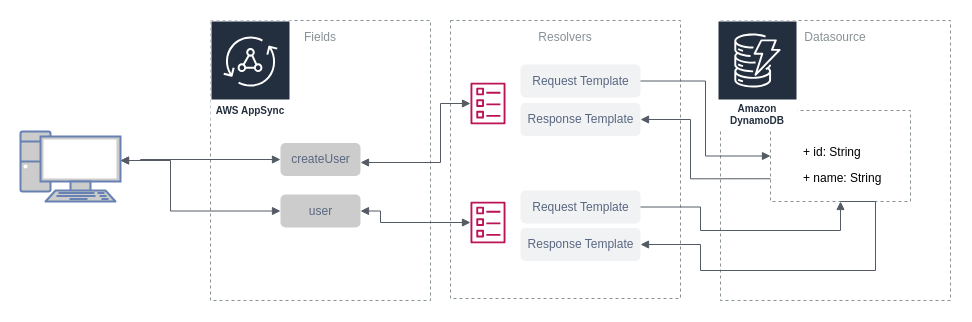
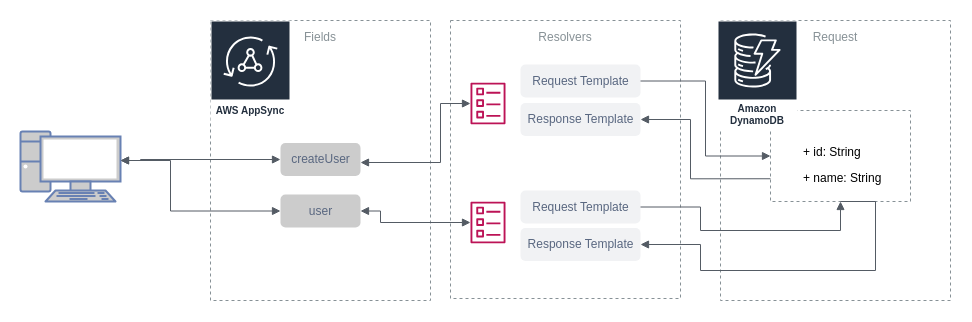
  <mxCell id="0" />
  <mxCell id="1" parent="0" />
  <mxCell id="2" value="Resolvers" style="outlineConnect=0;gradientColor=none;html=1;whiteSpace=wrap;fontSize=12;fontStyle=0;strokeColor=#879196;fillColor=none;verticalAlign=top;align=center;fontColor=#879196;dashed=1;spacingTop=3;" parent="1" vertex="1"><mxGeometry x="450" y="20" width="230" height="278" as="geometry" /></mxCell>
  <mxCell id="3" value="Fields" style="outlineConnect=0;gradientColor=none;html=1;whiteSpace=wrap;fontSize=12;fontStyle=0;strokeColor=#879196;fillColor=none;verticalAlign=top;align=center;fontColor=#879196;dashed=1;spacingTop=3;" parent="1" vertex="1"><mxGeometry x="210" y="20" width="220" height="280" as="geometry" /></mxCell>
- <mxCell id="4" value="Datasource" style="outlineConnect=0;gradientColor=none;html=1;whiteSpace=wrap;fontSize=12;fontStyle=0;strokeColor=#879196;fillColor=none;verticalAlign=top;align=center;fontColor=#879196;dashed=1;spacingTop=3;" parent="1" vertex="1"><mxGeometry x="720" y="20" width="230" height="280" as="geometry" /></mxCell>
+ <mxCell id="4" value="Request" style="outlineConnect=0;gradientColor=none;html=1;whiteSpace=wrap;fontSize=12;fontStyle=0;strokeColor=#879196;fillColor=none;verticalAlign=top;align=center;fontColor=#879196;dashed=1;spacingTop=3;" parent="1" vertex="1"><mxGeometry x="720" y="20" width="230" height="280" as="geometry" /></mxCell>
  <mxCell id="5" value="" style="outlineConnect=0;gradientColor=none;html=1;whiteSpace=wrap;fontSize=12;fontStyle=0;strokeColor=#879196;fillColor=none;verticalAlign=top;align=center;fontColor=#879196;dashed=1;spacingTop=3;" parent="1" vertex="1"><mxGeometry x="770" y="110" width="140" height="91" as="geometry" /></mxCell>
  <mxCell id="6" value="AWS AppSync" style="outlineConnect=0;fontColor=#232F3E;gradientColor=none;strokeColor=#ffffff;fillColor=#232F3E;dashed=0;verticalLabelPosition=middle;verticalAlign=bottom;align=center;html=1;whiteSpace=wrap;fontSize=10;fontStyle=1;spacing=3;shape=mxgraph.aws4.productIcon;prIcon=mxgraph.aws4.appsync;" parent="1" vertex="1"><mxGeometry x="210" y="20" width="80" height="100" as="geometry" /></mxCell>
  <mxCell id="7" value="Amazon DynamoDB" style="outlineConnect=0;fontColor=#232F3E;gradientColor=none;strokeColor=#ffffff;fillColor=#232F3E;dashed=0;verticalLabelPosition=middle;verticalAlign=bottom;align=center;html=1;whiteSpace=wrap;fontSize=10;fontStyle=1;spacing=3;shape=mxgraph.aws4.productIcon;prIcon=mxgraph.aws4.dynamodb;" parent="1" vertex="1"><mxGeometry x="717" y="20" width="80" height="110" as="geometry" /></mxCell>
  <mxCell id="8" value="+ id: String" style="text;strokeColor=none;fillColor=none;align=left;verticalAlign=top;spacingLeft=4;spacingRight=4;overflow=hidden;rotatable=0;points=[[0,0.5],[1,0.5]];portConstraint=eastwest;" parent="1" vertex="1"><mxGeometry x="797" y="138" width="100" height="26" as="geometry" /></mxCell>
  <mxCell id="9" value="+ name: String" style="text;strokeColor=none;fillColor=none;align=left;verticalAlign=top;spacingLeft=4;spacingRight=4;overflow=hidden;rotatable=0;points=[[0,0.5],[1,0.5]];portConstraint=eastwest;" parent="1" vertex="1"><mxGeometry x="797" y="164" width="100" height="26" as="geometry" /></mxCell>
  <mxCell id="10" value="createUser" style="rounded=1;align=center;fillColor=#cccccc;strokeColor=none;html=1;fontColor=#596780;fontSize=12;" parent="1" vertex="1"><mxGeometry x="280" y="142.5" width="80" height="33" as="geometry" /></mxCell>
  <mxCell id="11" value="user" style="rounded=1;align=center;fillColor=#cccccc;strokeColor=none;html=1;fontColor=#596780;fontSize=12;" parent="1" vertex="1"><mxGeometry x="280" y="194" width="80" height="33" as="geometry" /></mxCell>
  <mxCell id="12" value="" style="fontColor=#0066CC;verticalAlign=top;verticalLabelPosition=bottom;labelPosition=center;align=center;html=1;outlineConnect=0;fillColor=#CCCCCC;strokeColor=#6881B3;gradientColor=none;gradientDirection=north;strokeWidth=2;shape=mxgraph.networks.pc;" parent="1" vertex="1"><mxGeometry x="20" y="131" width="100" height="70" as="geometry" /></mxCell>
  <mxCell id="13" value="Request Template" style="rounded=1;align=center;fillColor=#F1F2F4;strokeColor=none;html=1;fontColor=#596780;fontSize=12" parent="1" vertex="1"><mxGeometry x="520" y="64" width="120" height="33" as="geometry" /></mxCell>
  <mxCell id="14" value="" style="outlineConnect=0;fontColor=#232F3E;gradientColor=none;fillColor=#BC1356;strokeColor=none;dashed=0;verticalLabelPosition=bottom;verticalAlign=top;align=center;html=1;fontSize=12;fontStyle=0;aspect=fixed;pointerEvents=1;shape=mxgraph.aws4.template;" parent="1" vertex="1"><mxGeometry x="470" y="82" width="35" height="42" as="geometry" /></mxCell>
  <mxCell id="15" value="Response Template" style="rounded=1;align=center;fillColor=#F1F2F4;strokeColor=none;html=1;fontColor=#596780;fontSize=12" parent="1" vertex="1"><mxGeometry x="520" y="102.5" width="120" height="33" as="geometry" /></mxCell>
  <mxCell id="16" value="Request Template" style="rounded=1;align=center;fillColor=#F1F2F4;strokeColor=none;html=1;fontColor=#596780;fontSize=12" parent="1" vertex="1"><mxGeometry x="520" y="190" width="120" height="33" as="geometry" /></mxCell>
  <mxCell id="17" value="" style="outlineConnect=0;fontColor=#232F3E;gradientColor=none;fillColor=#BC1356;strokeColor=none;dashed=0;verticalLabelPosition=bottom;verticalAlign=top;align=center;html=1;fontSize=12;fontStyle=0;aspect=fixed;pointerEvents=1;shape=mxgraph.aws4.template;" parent="1" vertex="1"><mxGeometry x="470" y="201" width="35" height="42" as="geometry" /></mxCell>
  <mxCell id="18" value="Response Template" style="rounded=1;align=center;fillColor=#F1F2F4;strokeColor=none;html=1;fontColor=#596780;fontSize=12" parent="1" vertex="1"><mxGeometry x="520" y="227.5" width="120" height="33" as="geometry" /></mxCell>
  <mxCell id="19" value="" style="edgeStyle=orthogonalEdgeStyle;html=1;endArrow=block;elbow=vertical;startArrow=block;startFill=1;endFill=1;strokeColor=#545B64;rounded=0;" parent="1" source="10" target="14" edge="1"><mxGeometry width="100" relative="1" as="geometry"><mxPoint x="380" y="161.41" as="sourcePoint" /><mxPoint x="480" y="161.41" as="targetPoint" /><Array as="points"><mxPoint x="440" y="162" /><mxPoint x="440" y="103" /></Array></mxGeometry></mxCell>
  <mxCell id="20" value="" style="edgeStyle=orthogonalEdgeStyle;html=1;endArrow=block;elbow=vertical;startArrow=block;startFill=1;endFill=1;strokeColor=#545B64;rounded=0;exitX=1;exitY=0.5;exitDx=0;exitDy=0;" parent="1" source="11" target="17" edge="1"><mxGeometry width="100" relative="1" as="geometry"><mxPoint x="390" y="236" as="sourcePoint" /><mxPoint x="480" y="177.014" as="targetPoint" /><Array as="points"><mxPoint x="380" y="211" /><mxPoint x="380" y="222" /></Array></mxGeometry></mxCell>
  <mxCell id="21" value="" style="edgeStyle=orthogonalEdgeStyle;html=1;endArrow=block;elbow=vertical;startArrow=none;endFill=1;strokeColor=#545B64;rounded=0;exitX=1;exitY=0.5;exitDx=0;exitDy=0;entryX=0;entryY=0.5;entryDx=0;entryDy=0;" parent="1" source="13" target="5" edge="1"><mxGeometry width="100" relative="1" as="geometry"><mxPoint x="660" y="164" as="sourcePoint" /><mxPoint x="760" y="164" as="targetPoint" /></mxGeometry></mxCell>
  <mxCell id="22" value="" style="edgeStyle=orthogonalEdgeStyle;html=1;endArrow=block;elbow=vertical;startArrow=none;endFill=1;strokeColor=#545B64;rounded=0;exitX=1;exitY=0.5;exitDx=0;exitDy=0;entryX=0.5;entryY=1;entryDx=0;entryDy=0;" parent="1" source="16" target="5" edge="1"><mxGeometry width="100" relative="1" as="geometry"><mxPoint x="670" y="220.01" as="sourcePoint" /><mxPoint x="800" y="295.01" as="targetPoint" /><Array as="points"><mxPoint x="700" y="206" /><mxPoint x="700" y="230" /><mxPoint x="840" y="230" /></Array></mxGeometry></mxCell>
  <mxCell id="23" value="" style="edgeStyle=orthogonalEdgeStyle;html=1;endArrow=none;elbow=vertical;startArrow=block;startFill=1;strokeColor=#545B64;rounded=0;exitX=1;exitY=0.5;exitDx=0;exitDy=0;entryX=0;entryY=0.75;entryDx=0;entryDy=0;" parent="1" source="15" target="5" edge="1"><mxGeometry width="100" relative="1" as="geometry"><mxPoint x="600" y="140" as="sourcePoint" /><mxPoint x="700" y="140" as="targetPoint" /><Array as="points"><mxPoint x="690" y="119" /><mxPoint x="690" y="178" /></Array></mxGeometry></mxCell>
  <mxCell id="24" value="" style="edgeStyle=orthogonalEdgeStyle;html=1;endArrow=none;elbow=vertical;startArrow=block;startFill=1;strokeColor=#545B64;rounded=0;exitX=1;exitY=0.5;exitDx=0;exitDy=0;entryX=0.5;entryY=1;entryDx=0;entryDy=0;" parent="1" source="18" target="5" edge="1"><mxGeometry width="100" relative="1" as="geometry"><mxPoint x="707" y="250" as="sourcePoint" /><mxPoint x="807" y="250" as="targetPoint" /><Array as="points"><mxPoint x="700" y="244" /><mxPoint x="700" y="270" /><mxPoint x="875" y="270" /><mxPoint x="875" y="201" /></Array></mxGeometry></mxCell>
  <mxCell id="25" value="" style="edgeStyle=orthogonalEdgeStyle;html=1;endArrow=block;elbow=vertical;startArrow=block;startFill=1;endFill=1;strokeColor=#545B64;rounded=0;entryX=0;entryY=0.5;entryDx=0;entryDy=0;" edge="1" parent="1" target="10"><mxGeometry width="100" relative="1" as="geometry"><mxPoint x="120" y="160" as="sourcePoint" /><mxPoint x="200" y="230" as="targetPoint" /><Array as="points"><mxPoint x="140" y="160" /><mxPoint x="280" y="159" /></Array></mxGeometry></mxCell>
  <mxCell id="26" value="" style="edgeStyle=orthogonalEdgeStyle;html=1;endArrow=block;elbow=vertical;startArrow=block;startFill=1;endFill=1;strokeColor=#545B64;rounded=0;entryX=0;entryY=0.5;entryDx=0;entryDy=0;" edge="1" parent="1" source="12" target="11"><mxGeometry width="100" relative="1" as="geometry"><mxPoint x="140" y="130" as="sourcePoint" /><mxPoint x="170" y="220" as="targetPoint" /><Array as="points"><mxPoint x="170" y="160" /><mxPoint x="170" y="211" /></Array></mxGeometry></mxCell>
